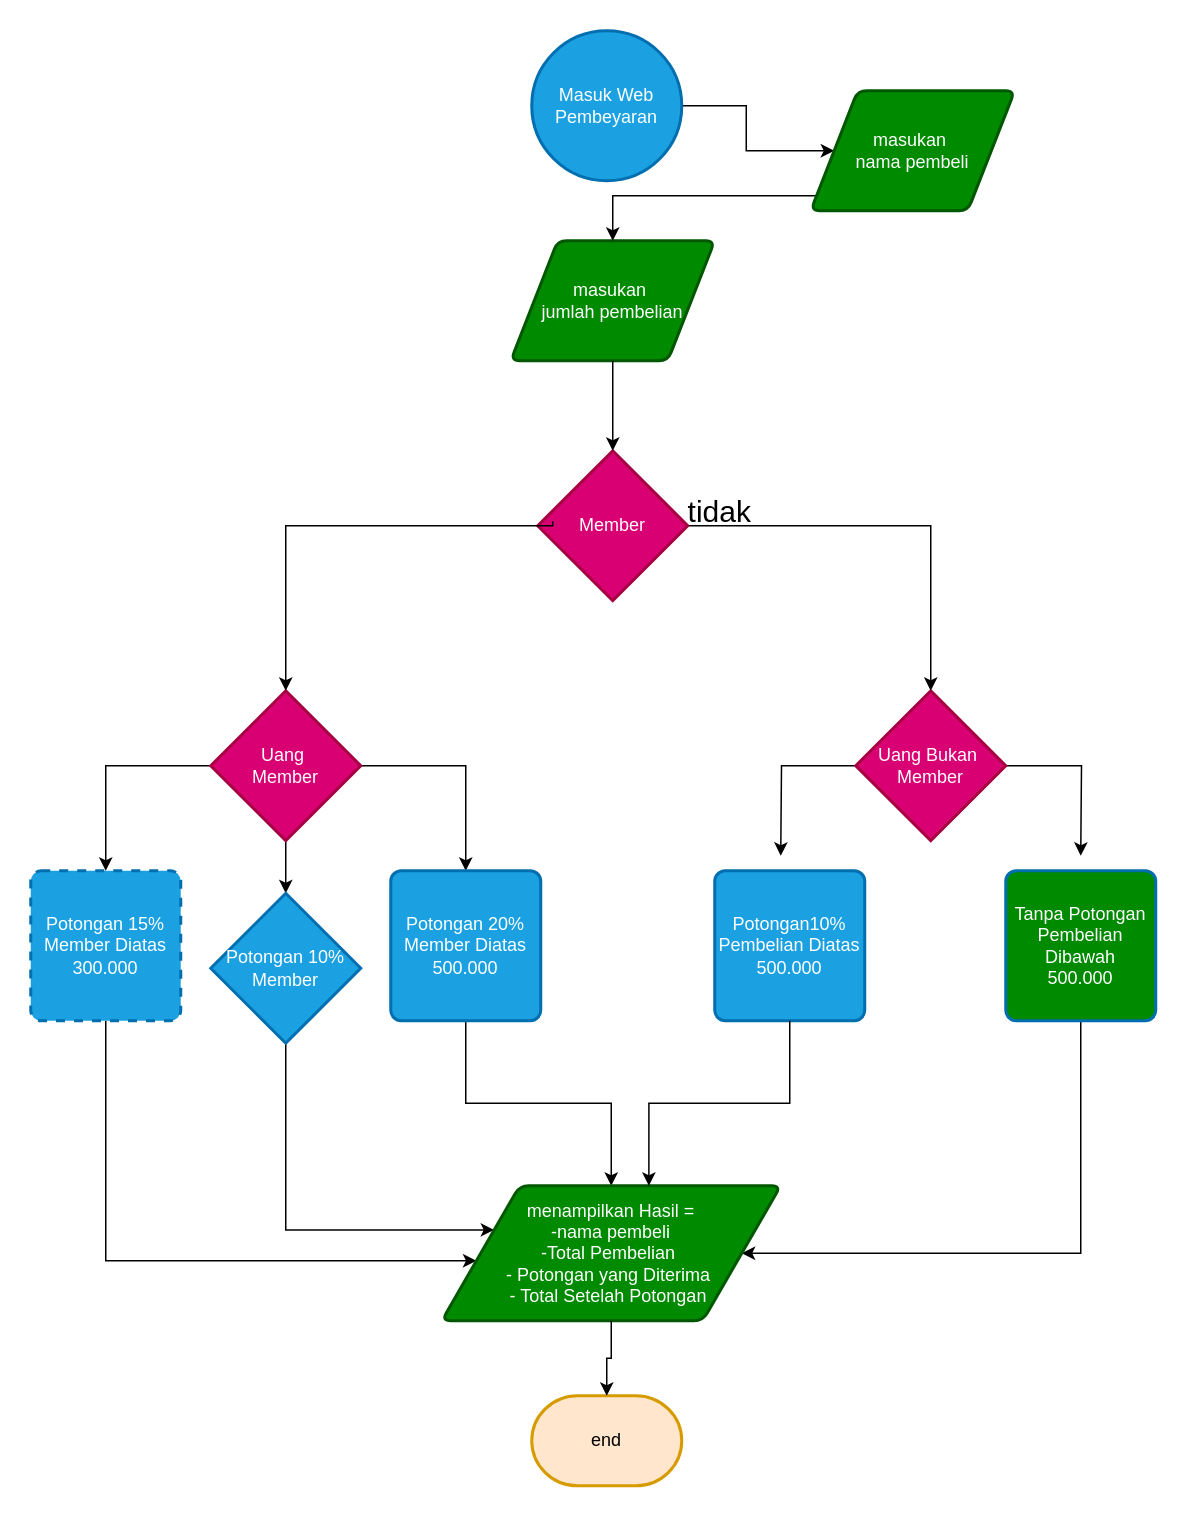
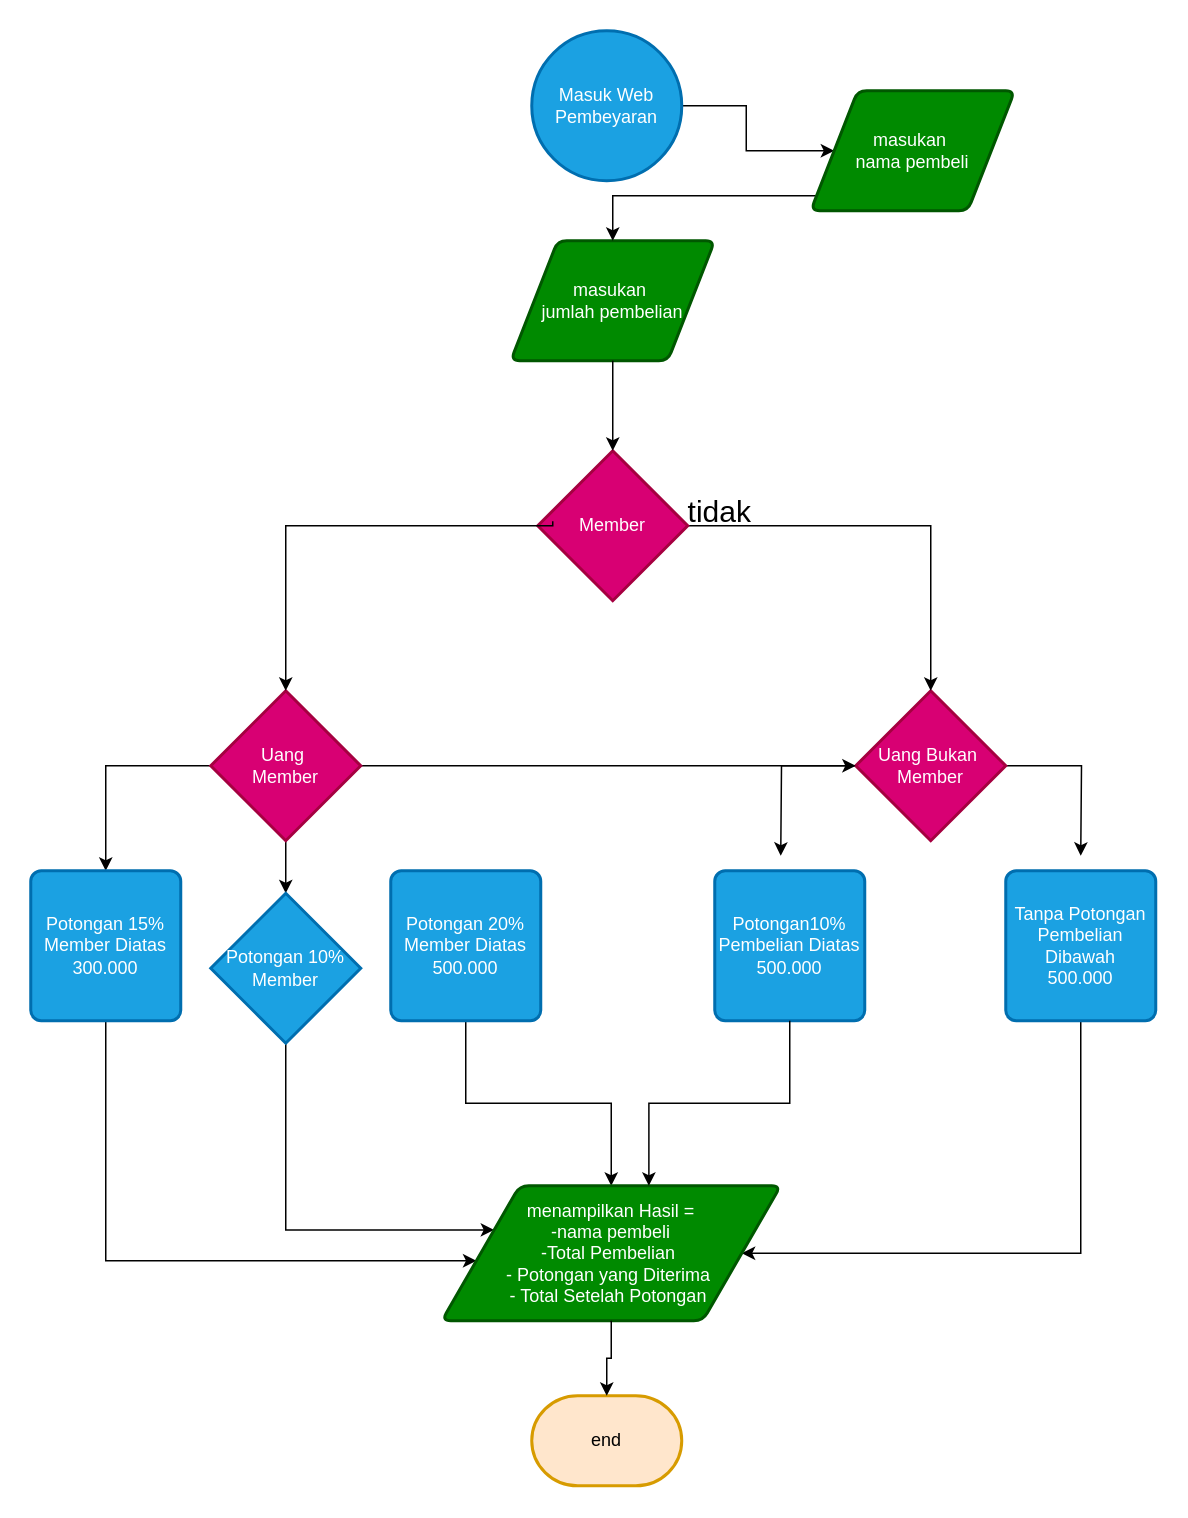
  <mxCell id="0" />
  <mxCell id="1" parent="0" />
  <mxCell id="2" style="edgeStyle=orthogonalEdgeStyle;rounded=0;orthogonalLoop=1;jettySize=auto;html=1;" edge="1" parent="1" source="4"><mxGeometry relative="1" as="geometry"><mxPoint x="520" y="570" as="targetPoint" /></mxGeometry></mxCell>
  <mxCell id="3" style="edgeStyle=orthogonalEdgeStyle;rounded=0;orthogonalLoop=1;jettySize=auto;html=1;" edge="1" parent="1" source="4"><mxGeometry relative="1" as="geometry"><mxPoint x="720" y="570" as="targetPoint" /></mxGeometry></mxCell>
  <mxCell id="4" value="Uang Bukan&amp;nbsp;&lt;div&gt;&lt;/div&gt;&lt;div&gt;Member&lt;/div&gt;" style="strokeWidth=2;html=1;shape=mxgraph.flowchart.decision;whiteSpace=wrap;fillColor=#d80073;fontColor=#ffffff;strokeColor=#A50040;" vertex="1" parent="1"><mxGeometry x="570" y="460" width="100" height="100" as="geometry" /></mxCell>
  <mxCell id="5" style="edgeStyle=orthogonalEdgeStyle;rounded=0;orthogonalLoop=1;jettySize=auto;html=1;entryX=0.5;entryY=0;entryDx=0;entryDy=0;" edge="1" parent="1" source="8" target="19"><mxGeometry relative="1" as="geometry" /></mxCell>
- <mxCell id="6" style="edgeStyle=orthogonalEdgeStyle;rounded=0;orthogonalLoop=1;jettySize=auto;html=1;entryX=0.5;entryY=0;entryDx=0;entryDy=0;" edge="1" parent="1" source="8" target="17"><mxGeometry relative="1" as="geometry" /></mxCell>
+ <mxCell id="6" style="edgeStyle=orthogonalEdgeStyle;rounded=0;orthogonalLoop=1;jettySize=auto;html=1;" edge="1" parent="1" source="8" target="4"><mxGeometry relative="1" as="geometry" /></mxCell>
  <mxCell id="7" value="" style="edgeStyle=orthogonalEdgeStyle;rounded=0;orthogonalLoop=1;jettySize=auto;html=1;" edge="1" parent="1" source="8" target="21"><mxGeometry relative="1" as="geometry" /></mxCell>
  <mxCell id="8" value="Uang&amp;nbsp;&lt;div&gt;&lt;/div&gt;&lt;div&gt;Member&lt;/div&gt;&lt;div&gt;&lt;/div&gt;" style="strokeWidth=2;html=1;shape=mxgraph.flowchart.decision;whiteSpace=wrap;fillColor=#d80073;fontColor=#ffffff;strokeColor=#A50040;" vertex="1" parent="1"><mxGeometry x="140" y="460" width="100" height="100" as="geometry" /></mxCell>
  <mxCell id="9" style="edgeStyle=orthogonalEdgeStyle;rounded=0;orthogonalLoop=1;jettySize=auto;html=1;" edge="1" parent="1" source="10" target="28"><mxGeometry relative="1" as="geometry" /></mxCell>
  <mxCell id="10" value="Masuk Web Pembeyaran" style="ellipse;whiteSpace=wrap;html=1;absoluteArcSize=1;arcSize=14;strokeWidth=2;fillColor=#1ba1e2;strokeColor=#006EAF;fontColor=#ffffff;" vertex="1" parent="1"><mxGeometry x="354" y="20" width="100" height="100" as="geometry" /></mxCell>
  <mxCell id="11" value="masukan&amp;nbsp;&lt;div&gt;jumlah pembelian&lt;/div&gt;" style="shape=parallelogram;html=1;strokeWidth=2;perimeter=parallelogramPerimeter;whiteSpace=wrap;rounded=1;arcSize=12;size=0.23;fillColor=#008a00;strokeColor=#005700;fontColor=#ffffff;" vertex="1" parent="1"><mxGeometry x="340" y="160" width="136" height="80" as="geometry" /></mxCell>
  <mxCell id="12" style="edgeStyle=orthogonalEdgeStyle;rounded=0;orthogonalLoop=1;jettySize=auto;html=1;" edge="1" parent="1" source="13" target="4"><mxGeometry relative="1" as="geometry" /></mxCell>
  <mxCell id="13" value="Member" style="strokeWidth=2;html=1;shape=mxgraph.flowchart.decision;whiteSpace=wrap;fillColor=#d80073;fontColor=#ffffff;strokeColor=#A50040;" vertex="1" parent="1"><mxGeometry x="358" y="300" width="100" height="100" as="geometry" /></mxCell>
  <mxCell id="14" style="edgeStyle=orthogonalEdgeStyle;rounded=0;orthogonalLoop=1;jettySize=auto;html=1;entryX=0.5;entryY=0;entryDx=0;entryDy=0;entryPerimeter=0;" edge="1" parent="1" source="11" target="13"><mxGeometry relative="1" as="geometry" /></mxCell>
  <mxCell id="15" style="edgeStyle=orthogonalEdgeStyle;rounded=0;orthogonalLoop=1;jettySize=auto;html=1;exitX=0.1;exitY=0.47;exitDx=0;exitDy=0;exitPerimeter=0;" edge="1" parent="1" source="13"><mxGeometry relative="1" as="geometry"><mxPoint x="190" y="460" as="targetPoint" /><Array as="points"><mxPoint x="368" y="350" /><mxPoint x="190" y="350" /></Array></mxGeometry></mxCell>
  <mxCell id="16" style="edgeStyle=orthogonalEdgeStyle;rounded=0;orthogonalLoop=1;jettySize=auto;html=1;entryX=0.5;entryY=0;entryDx=0;entryDy=0;" edge="1" parent="1" source="17" target="26"><mxGeometry relative="1" as="geometry" /></mxCell>
  <mxCell id="17" value="Potongan 20%&lt;div&gt;Member Diatas&lt;/div&gt;&lt;div&gt;500.000&lt;/div&gt;" style="rounded=1;whiteSpace=wrap;html=1;absoluteArcSize=1;arcSize=14;strokeWidth=2;fillColor=#1ba1e2;fontColor=#ffffff;strokeColor=#006EAF;" vertex="1" parent="1"><mxGeometry x="260" y="580" width="100" height="100" as="geometry" /></mxCell>
  <mxCell id="18" style="edgeStyle=orthogonalEdgeStyle;rounded=0;orthogonalLoop=1;jettySize=auto;html=1;" edge="1" parent="1" source="19" target="26"><mxGeometry relative="1" as="geometry"><Array as="points"><mxPoint x="70" y="840" /></Array></mxGeometry></mxCell>
- <mxCell id="19" value="Potongan 15%&lt;div&gt;Member Diatas&lt;/div&gt;&lt;div&gt;300.000&lt;/div&gt;" style="rounded=1;whiteSpace=wrap;html=1;absoluteArcSize=1;arcSize=14;strokeWidth=2;fillColor=#1ba1e2;fontColor=#ffffff;strokeColor=#006EAF;dashed=1;" vertex="1" parent="1"><mxGeometry x="20" y="580" width="100" height="100" as="geometry" /></mxCell>
+ <mxCell id="19" value="Potongan 15%&lt;div&gt;Member Diatas&lt;/div&gt;&lt;div&gt;300.000&lt;/div&gt;" style="rounded=1;whiteSpace=wrap;html=1;absoluteArcSize=1;arcSize=14;strokeWidth=2;fillColor=#1ba1e2;fontColor=#ffffff;strokeColor=#006EAF;" vertex="1" parent="1"><mxGeometry x="20" y="580" width="100" height="100" as="geometry" /></mxCell>
  <mxCell id="20" style="edgeStyle=orthogonalEdgeStyle;rounded=0;orthogonalLoop=1;jettySize=auto;html=1;entryX=0;entryY=0.25;entryDx=0;entryDy=0;" edge="1" parent="1" source="21" target="26"><mxGeometry relative="1" as="geometry"><Array as="points"><mxPoint x="190" y="819" /></Array></mxGeometry></mxCell>
  <mxCell id="21" value="Potongan 10%&lt;div&gt;Member&lt;/div&gt;" style="rhombus;whiteSpace=wrap;html=1;absoluteArcSize=1;arcSize=14;strokeWidth=2;fillColor=#1ba1e2;fontColor=#ffffff;strokeColor=#006EAF;" vertex="1" parent="1"><mxGeometry x="140" y="595" width="100" height="100" as="geometry" /></mxCell>
  <mxCell id="22" value="Potongan10%&lt;div&gt;Pembelian Diatas&lt;/div&gt;&lt;div&gt;500.000&lt;/div&gt;" style="rounded=1;whiteSpace=wrap;html=1;absoluteArcSize=1;arcSize=14;strokeWidth=2;fillColor=#1ba1e2;fontColor=#ffffff;strokeColor=#006EAF;" vertex="1" parent="1"><mxGeometry x="476" y="580" width="100" height="100" as="geometry" /></mxCell>
  <mxCell id="23" style="edgeStyle=orthogonalEdgeStyle;rounded=0;orthogonalLoop=1;jettySize=auto;html=1;entryX=1;entryY=0.5;entryDx=0;entryDy=0;" edge="1" parent="1" source="24" target="26"><mxGeometry relative="1" as="geometry"><Array as="points"><mxPoint x="720" y="835" /></Array></mxGeometry></mxCell>
- <mxCell id="24" value="Tanpa Potongan&lt;div&gt;Pembelian Dibawah&lt;/div&gt;&lt;div&gt;500.000&lt;/div&gt;" style="rounded=1;whiteSpace=wrap;html=1;absoluteArcSize=1;arcSize=14;strokeWidth=2;fillColor=#008a00;fontColor=#ffffff;strokeColor=#006EAF;" vertex="1" parent="1"><mxGeometry x="670" y="580" width="100" height="100" as="geometry" /></mxCell>
+ <mxCell id="24" value="Tanpa Potongan&lt;div&gt;Pembelian Dibawah&lt;/div&gt;&lt;div&gt;500.000&lt;/div&gt;" style="rounded=1;whiteSpace=wrap;html=1;absoluteArcSize=1;arcSize=14;strokeWidth=2;fillColor=#1ba1e2;fontColor=#ffffff;strokeColor=#006EAF;" vertex="1" parent="1"><mxGeometry x="670" y="580" width="100" height="100" as="geometry" /></mxCell>
  <mxCell id="25" value="&lt;div style=&quot;font-size: 20px;&quot;&gt;tidak&lt;/div&gt;" style="text;html=1;align=center;verticalAlign=middle;resizable=0;points=[];autosize=1;strokeColor=none;fillColor=none;fontSize=20;" vertex="1" parent="1"><mxGeometry x="444" y="320" width="70" height="40" as="geometry" /></mxCell>
  <mxCell id="26" value="menampilkan Hasil =&lt;div&gt;-nama pembeli&lt;br&gt;-Total Pembelian&amp;nbsp;&lt;br&gt;- Potongan yang Diterima&amp;nbsp;&lt;br&gt;- Total Setelah Potongan&amp;nbsp;&lt;/div&gt;" style="shape=parallelogram;html=1;strokeWidth=2;perimeter=parallelogramPerimeter;whiteSpace=wrap;rounded=1;arcSize=12;size=0.23;fillColor=#008a00;strokeColor=#005700;fontColor=#ffffff;" vertex="1" parent="1"><mxGeometry x="294" y="790" width="226" height="90" as="geometry" /></mxCell>
  <mxCell id="27" style="edgeStyle=orthogonalEdgeStyle;rounded=0;orthogonalLoop=1;jettySize=auto;html=1;" edge="1" parent="1" source="28" target="11"><mxGeometry relative="1" as="geometry"><Array as="points"><mxPoint x="608" y="130" /><mxPoint x="408" y="130" /></Array></mxGeometry></mxCell>
  <mxCell id="28" value="masukan&amp;nbsp;&lt;div&gt;nama pembeli&lt;/div&gt;" style="shape=parallelogram;html=1;strokeWidth=2;perimeter=parallelogramPerimeter;whiteSpace=wrap;rounded=1;arcSize=12;size=0.23;fillColor=#008a00;strokeColor=#005700;fontColor=#ffffff;" vertex="1" parent="1"><mxGeometry x="540" y="60" width="136" height="80" as="geometry" /></mxCell>
  <mxCell id="29" style="edgeStyle=orthogonalEdgeStyle;rounded=0;orthogonalLoop=1;jettySize=auto;html=1;entryX=0.611;entryY=0;entryDx=0;entryDy=0;entryPerimeter=0;" edge="1" parent="1" source="22" target="26"><mxGeometry relative="1" as="geometry" /></mxCell>
  <mxCell id="30" value="end" style="strokeWidth=2;html=1;shape=mxgraph.flowchart.terminator;whiteSpace=wrap;fillColor=#ffe6cc;strokeColor=#d79b00;" vertex="1" parent="1"><mxGeometry x="354" y="930" width="100" height="60" as="geometry" /></mxCell>
  <mxCell id="31" style="edgeStyle=orthogonalEdgeStyle;rounded=0;orthogonalLoop=1;jettySize=auto;html=1;entryX=0.5;entryY=0;entryDx=0;entryDy=0;entryPerimeter=0;" edge="1" parent="1" source="26" target="30"><mxGeometry relative="1" as="geometry" /></mxCell>
